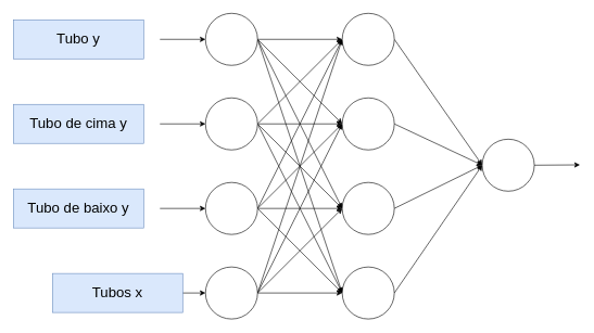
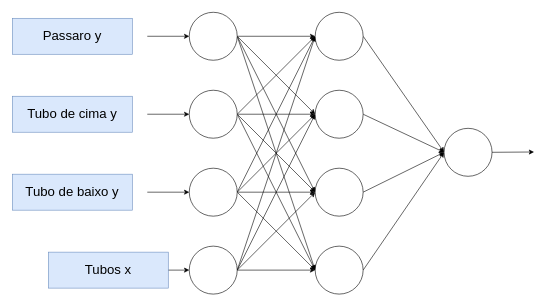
  <mxCell id="0" />
  <mxCell id="1" parent="0" />
  <mxCell id="2" style="rounded=0;orthogonalLoop=1;jettySize=auto;html=1;exitX=1;exitY=0.5;exitDx=0;exitDy=0;entryX=0;entryY=0.5;entryDx=0;entryDy=0;" edge="1" parent="1" source="7" target="27"><mxGeometry relative="1" as="geometry" /></mxCell>
  <mxCell id="3" style="edgeStyle=none;rounded=0;orthogonalLoop=1;jettySize=auto;html=1;exitX=1;exitY=0.5;exitDx=0;exitDy=0;entryX=0;entryY=0.5;entryDx=0;entryDy=0;" edge="1" parent="1" source="7" target="29"><mxGeometry relative="1" as="geometry" /></mxCell>
  <mxCell id="4" style="edgeStyle=none;rounded=0;orthogonalLoop=1;jettySize=auto;html=1;exitX=1;exitY=0.5;exitDx=0;exitDy=0;entryX=0;entryY=0.5;entryDx=0;entryDy=0;" edge="1" parent="1" source="7" target="31"><mxGeometry relative="1" as="geometry" /></mxCell>
  <mxCell id="5" style="edgeStyle=none;rounded=0;orthogonalLoop=1;jettySize=auto;html=1;exitX=1;exitY=0.5;exitDx=0;exitDy=0;entryX=0;entryY=0.5;entryDx=0;entryDy=0;" edge="1" parent="1" source="7" target="33"><mxGeometry relative="1" as="geometry" /></mxCell>
  <mxCell id="6" style="edgeStyle=none;rounded=0;orthogonalLoop=1;jettySize=auto;html=1;exitX=0;exitY=0.5;exitDx=0;exitDy=0;entryX=0;entryY=0.5;entryDx=0;entryDy=0;" edge="1" parent="1" target="7"><mxGeometry relative="1" as="geometry"><mxPoint x="245" y="60" as="sourcePoint" /></mxGeometry></mxCell>
  <mxCell id="7" value="" style="ellipse;whiteSpace=wrap;html=1;aspect=fixed;" vertex="1" parent="1"><mxGeometry x="315" y="20" width="80" height="80" as="geometry" /></mxCell>
  <mxCell id="8" style="edgeStyle=none;rounded=0;orthogonalLoop=1;jettySize=auto;html=1;exitX=1;exitY=0.5;exitDx=0;exitDy=0;entryX=0;entryY=0.5;entryDx=0;entryDy=0;" edge="1" parent="1" source="13" target="27"><mxGeometry relative="1" as="geometry" /></mxCell>
  <mxCell id="9" style="edgeStyle=none;rounded=0;orthogonalLoop=1;jettySize=auto;html=1;exitX=1;exitY=0.5;exitDx=0;exitDy=0;entryX=0;entryY=0.5;entryDx=0;entryDy=0;" edge="1" parent="1" source="13" target="29"><mxGeometry relative="1" as="geometry" /></mxCell>
  <mxCell id="10" style="edgeStyle=none;rounded=0;orthogonalLoop=1;jettySize=auto;html=1;exitX=1;exitY=0.5;exitDx=0;exitDy=0;entryX=0;entryY=0.5;entryDx=0;entryDy=0;" edge="1" parent="1" source="13" target="31"><mxGeometry relative="1" as="geometry" /></mxCell>
  <mxCell id="11" style="edgeStyle=none;rounded=0;orthogonalLoop=1;jettySize=auto;html=1;exitX=1;exitY=0.5;exitDx=0;exitDy=0;entryX=0;entryY=0.5;entryDx=0;entryDy=0;" edge="1" parent="1" source="13" target="33"><mxGeometry relative="1" as="geometry" /></mxCell>
  <mxCell id="12" style="edgeStyle=none;rounded=0;orthogonalLoop=1;jettySize=auto;html=1;exitX=0;exitY=0.5;exitDx=0;exitDy=0;entryX=0;entryY=0.5;entryDx=0;entryDy=0;" edge="1" parent="1" target="13"><mxGeometry relative="1" as="geometry"><mxPoint x="245" y="190" as="sourcePoint" /></mxGeometry></mxCell>
  <mxCell id="13" value="" style="ellipse;whiteSpace=wrap;html=1;aspect=fixed;" vertex="1" parent="1"><mxGeometry x="315" y="150" width="80" height="80" as="geometry" /></mxCell>
  <mxCell id="14" style="edgeStyle=none;rounded=0;orthogonalLoop=1;jettySize=auto;html=1;exitX=1;exitY=0.5;exitDx=0;exitDy=0;entryX=0;entryY=0.5;entryDx=0;entryDy=0;" edge="1" parent="1" source="19" target="27"><mxGeometry relative="1" as="geometry" /></mxCell>
  <mxCell id="15" style="edgeStyle=none;rounded=0;orthogonalLoop=1;jettySize=auto;html=1;exitX=1;exitY=0.5;exitDx=0;exitDy=0;entryX=0;entryY=0.5;entryDx=0;entryDy=0;" edge="1" parent="1" source="19" target="29"><mxGeometry relative="1" as="geometry" /></mxCell>
  <mxCell id="16" style="edgeStyle=none;rounded=0;orthogonalLoop=1;jettySize=auto;html=1;exitX=1;exitY=0.5;exitDx=0;exitDy=0;entryX=0;entryY=0.5;entryDx=0;entryDy=0;" edge="1" parent="1" source="19" target="31"><mxGeometry relative="1" as="geometry" /></mxCell>
  <mxCell id="17" style="edgeStyle=none;rounded=0;orthogonalLoop=1;jettySize=auto;html=1;exitX=1;exitY=0.5;exitDx=0;exitDy=0;entryX=0;entryY=0.5;entryDx=0;entryDy=0;" edge="1" parent="1" source="19" target="33"><mxGeometry relative="1" as="geometry" /></mxCell>
  <mxCell id="18" style="edgeStyle=none;rounded=0;orthogonalLoop=1;jettySize=auto;html=1;exitX=0;exitY=0.5;exitDx=0;exitDy=0;entryX=0;entryY=0.5;entryDx=0;entryDy=0;" edge="1" parent="1" target="19"><mxGeometry relative="1" as="geometry"><mxPoint x="245" y="320" as="sourcePoint" /></mxGeometry></mxCell>
  <mxCell id="19" value="" style="ellipse;whiteSpace=wrap;html=1;aspect=fixed;" vertex="1" parent="1"><mxGeometry x="315" y="280" width="80" height="80" as="geometry" /></mxCell>
  <mxCell id="20" style="edgeStyle=none;rounded=0;orthogonalLoop=1;jettySize=auto;html=1;exitX=1;exitY=0.5;exitDx=0;exitDy=0;entryX=0;entryY=0.5;entryDx=0;entryDy=0;" edge="1" parent="1" source="25" target="27"><mxGeometry relative="1" as="geometry" /></mxCell>
  <mxCell id="21" style="edgeStyle=none;rounded=0;orthogonalLoop=1;jettySize=auto;html=1;exitX=1;exitY=0.5;exitDx=0;exitDy=0;entryX=0;entryY=0.5;entryDx=0;entryDy=0;" edge="1" parent="1" source="25" target="29"><mxGeometry relative="1" as="geometry" /></mxCell>
  <mxCell id="22" style="edgeStyle=none;rounded=0;orthogonalLoop=1;jettySize=auto;html=1;exitX=1;exitY=0.5;exitDx=0;exitDy=0;entryX=0;entryY=0.5;entryDx=0;entryDy=0;" edge="1" parent="1" source="25" target="31"><mxGeometry relative="1" as="geometry" /></mxCell>
  <mxCell id="23" style="edgeStyle=none;rounded=0;orthogonalLoop=1;jettySize=auto;html=1;exitX=1;exitY=0.5;exitDx=0;exitDy=0;entryX=0;entryY=0.5;entryDx=0;entryDy=0;" edge="1" parent="1" source="25" target="33"><mxGeometry relative="1" as="geometry" /></mxCell>
  <mxCell id="24" style="edgeStyle=none;rounded=0;orthogonalLoop=1;jettySize=auto;html=1;exitX=0;exitY=0.5;exitDx=0;exitDy=0;entryX=0;entryY=0.5;entryDx=0;entryDy=0;" edge="1" parent="1" target="25"><mxGeometry relative="1" as="geometry"><mxPoint x="245" y="450" as="sourcePoint" /></mxGeometry></mxCell>
  <mxCell id="25" value="" style="ellipse;whiteSpace=wrap;html=1;aspect=fixed;" vertex="1" parent="1"><mxGeometry x="315" y="410" width="80" height="80" as="geometry" /></mxCell>
  <mxCell id="26" style="edgeStyle=none;rounded=0;orthogonalLoop=1;jettySize=auto;html=1;exitX=1;exitY=0.5;exitDx=0;exitDy=0;entryX=0;entryY=0.5;entryDx=0;entryDy=0;" edge="1" parent="1" source="27" target="34"><mxGeometry relative="1" as="geometry" /></mxCell>
  <mxCell id="27" value="" style="ellipse;whiteSpace=wrap;html=1;aspect=fixed;" vertex="1" parent="1"><mxGeometry x="525" y="20" width="80" height="80" as="geometry" /></mxCell>
  <mxCell id="28" style="edgeStyle=none;rounded=0;orthogonalLoop=1;jettySize=auto;html=1;exitX=1;exitY=0.5;exitDx=0;exitDy=0;entryX=0;entryY=0.5;entryDx=0;entryDy=0;" edge="1" parent="1" source="29" target="34"><mxGeometry relative="1" as="geometry" /></mxCell>
  <mxCell id="29" value="" style="ellipse;whiteSpace=wrap;html=1;aspect=fixed;" vertex="1" parent="1"><mxGeometry x="525" y="150" width="80" height="80" as="geometry" /></mxCell>
  <mxCell id="30" style="edgeStyle=none;rounded=0;orthogonalLoop=1;jettySize=auto;html=1;exitX=1;exitY=0.5;exitDx=0;exitDy=0;entryX=0;entryY=0.5;entryDx=0;entryDy=0;" edge="1" parent="1" source="31" target="34"><mxGeometry relative="1" as="geometry" /></mxCell>
  <mxCell id="31" value="" style="ellipse;whiteSpace=wrap;html=1;aspect=fixed;" vertex="1" parent="1"><mxGeometry x="525" y="280" width="80" height="80" as="geometry" /></mxCell>
  <mxCell id="32" style="edgeStyle=none;rounded=0;orthogonalLoop=1;jettySize=auto;html=1;exitX=1;exitY=0.5;exitDx=0;exitDy=0;entryX=0;entryY=0.5;entryDx=0;entryDy=0;" edge="1" parent="1" source="33" target="34"><mxGeometry relative="1" as="geometry" /></mxCell>
  <mxCell id="33" value="" style="ellipse;whiteSpace=wrap;html=1;aspect=fixed;" vertex="1" parent="1"><mxGeometry x="525" y="410" width="80" height="80" as="geometry" /></mxCell>
  <mxCell id="34" value="" style="ellipse;whiteSpace=wrap;html=1;aspect=fixed;" vertex="1" parent="1"><mxGeometry x="740" y="213.5" width="80" height="80" as="geometry" /></mxCell>
- <mxCell id="35" value="Tubo y" style="text;html=1;strokeColor=#6c8ebf;fillColor=#dae8fc;align=center;verticalAlign=middle;whiteSpace=wrap;rounded=0;fontSize=22;" vertex="1" parent="1"><mxGeometry x="20" y="30" width="200" height="60" as="geometry" /></mxCell>
+ <mxCell id="35" value="Passaro y" style="text;html=1;strokeColor=#6c8ebf;fillColor=#dae8fc;align=center;verticalAlign=middle;whiteSpace=wrap;rounded=0;fontSize=22;" vertex="1" parent="1"><mxGeometry x="20" y="30" width="200" height="60" as="geometry" /></mxCell>
  <mxCell id="36" value="Tubo de cima y" style="text;html=1;strokeColor=#6c8ebf;fillColor=#dae8fc;align=center;verticalAlign=middle;whiteSpace=wrap;rounded=0;fontSize=22;" vertex="1" parent="1"><mxGeometry x="20" y="160" width="200" height="60" as="geometry" /></mxCell>
  <mxCell id="37" value="Tubo de baixo y" style="text;html=1;strokeColor=#6c8ebf;fillColor=#dae8fc;align=center;verticalAlign=middle;whiteSpace=wrap;rounded=0;fontSize=22;" vertex="1" parent="1"><mxGeometry x="20" y="290" width="200" height="60" as="geometry" /></mxCell>
  <mxCell id="38" value="Tubos x" style="text;html=1;strokeColor=#6c8ebf;fillColor=#dae8fc;align=center;verticalAlign=middle;whiteSpace=wrap;rounded=0;fontSize=22;" vertex="1" parent="1"><mxGeometry x="80" y="420" width="200" height="60" as="geometry" /></mxCell>
  <mxCell id="39" style="edgeStyle=none;rounded=0;orthogonalLoop=1;jettySize=auto;html=1;entryX=0;entryY=0.5;entryDx=0;entryDy=0;exitX=1;exitY=0.5;exitDx=0;exitDy=0;" edge="1" parent="1" source="34"><mxGeometry relative="1" as="geometry"><mxPoint x="890" y="253" as="targetPoint" /><mxPoint x="850" y="290" as="sourcePoint" /></mxGeometry></mxCell>
